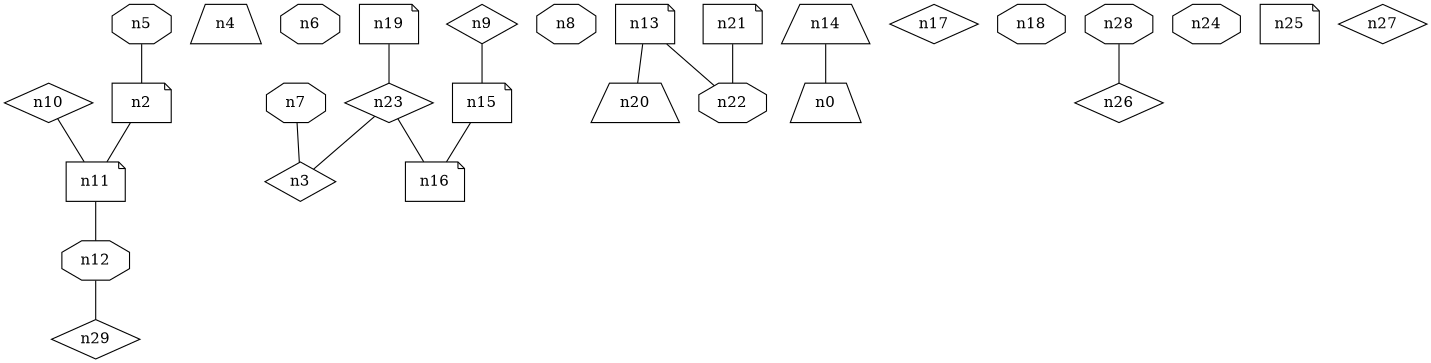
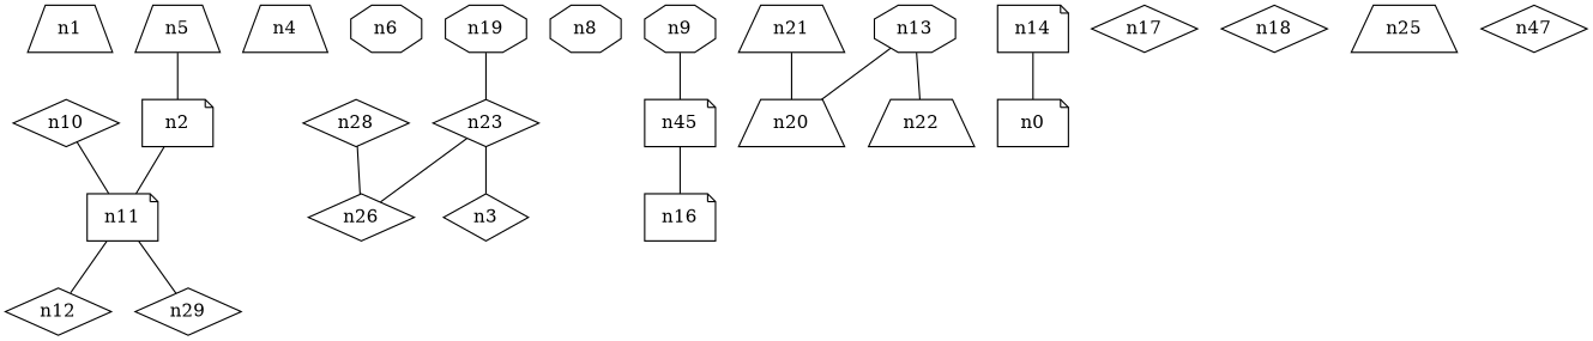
  graph {
    node [shape=diamond]
+   n1 [shape=trapezium]
    n2 [shape=note]
    n11 [shape=note]
-   n12 [shape=octagon]
+   n12
    n29
    n4 [shape=trapezium]
-   n5 [shape=octagon]
+   n5 [shape=trapezium]
    n6 [shape=octagon]
    n3
-   n7 [shape=octagon]
    n8 [shape=octagon]
-   n9
-   n15 [shape=note]
+   n9 [shape=octagon]
+   n15 [shape=note label=n45]
    n16 [shape=note]
    n10
-   n13 [shape=note]
+   n13 [shape=octagon]
    n20 [shape=trapezium]
-   n22 [shape=octagon]
-   n14 [shape=trapezium]
-   n0 [shape=trapezium]
+   n22 [shape=trapezium]
+   n14 [shape=note]
+   n0 [shape=note]
    n17
-   n18 [shape=octagon]
+   n18
    n23
-   n19 [shape=note]
+   n19 [shape=octagon]
    n26
-   n21 [shape=note]
-   n24 [shape=octagon]
-   n25 [shape=note]
-   n27
-   n28 [shape=octagon]
+   n21 [shape=trapezium]
+   n25 [shape=trapezium]
+   n27 [label=n47]
+   n28
    n2 -- n11
    n11 -- n12
-   n12 -- n29
+   n11 -- n29
    n5 -- n2
-   n7 -- n3
    n9 -- n15
    n15 -- n16
    n10 -- n11
    n13 -- n20
    n13 -- n22
    n14 -- n0
    n23 -- n3
-   n23 -- n16
+   n23 -- n26
    n19 -- n23
-   n21 -- n22
+   n21 -- n20
    n28 -- n26
  }
